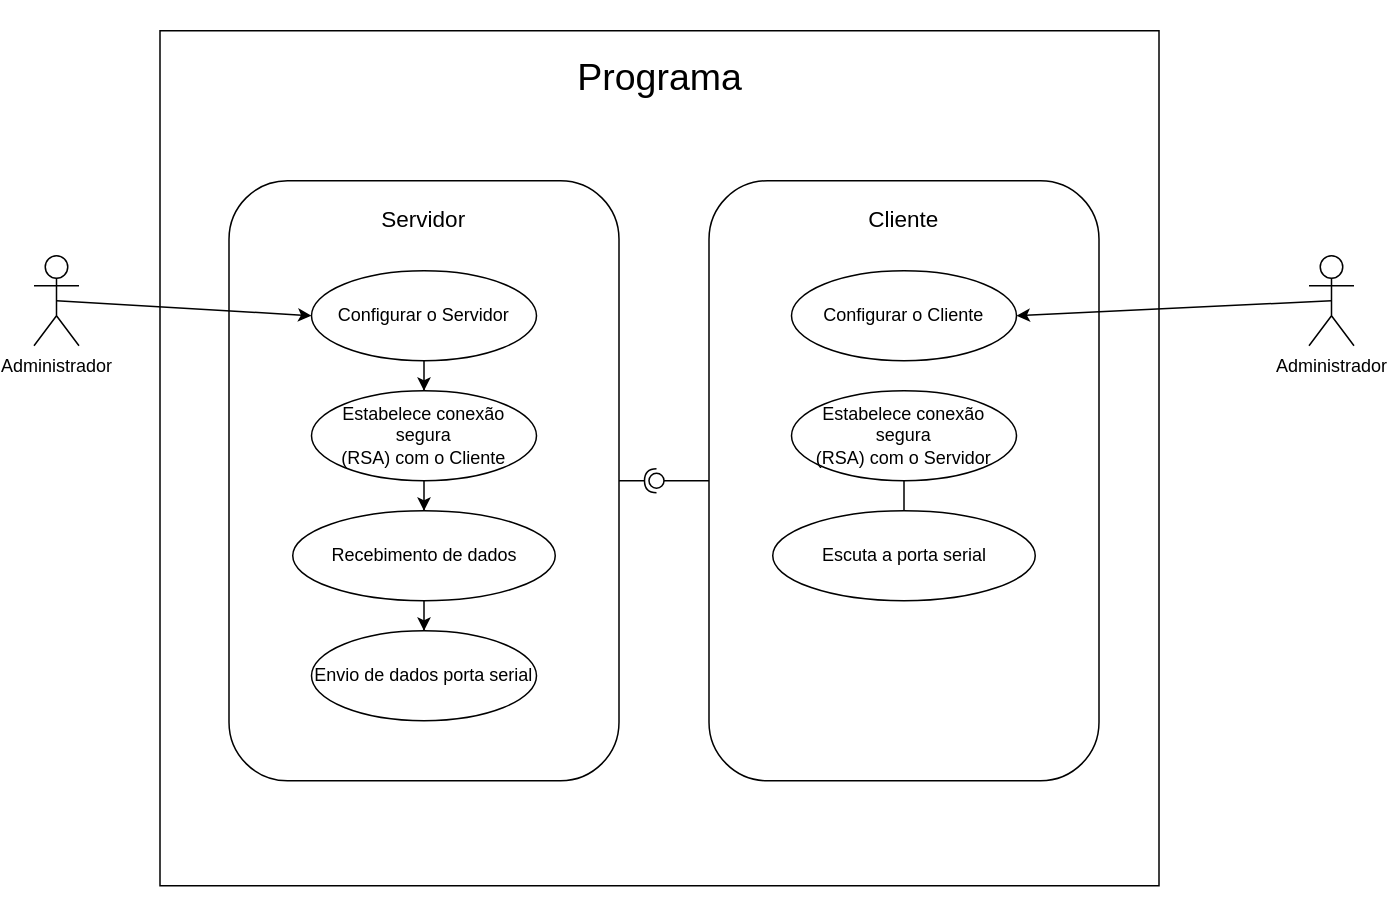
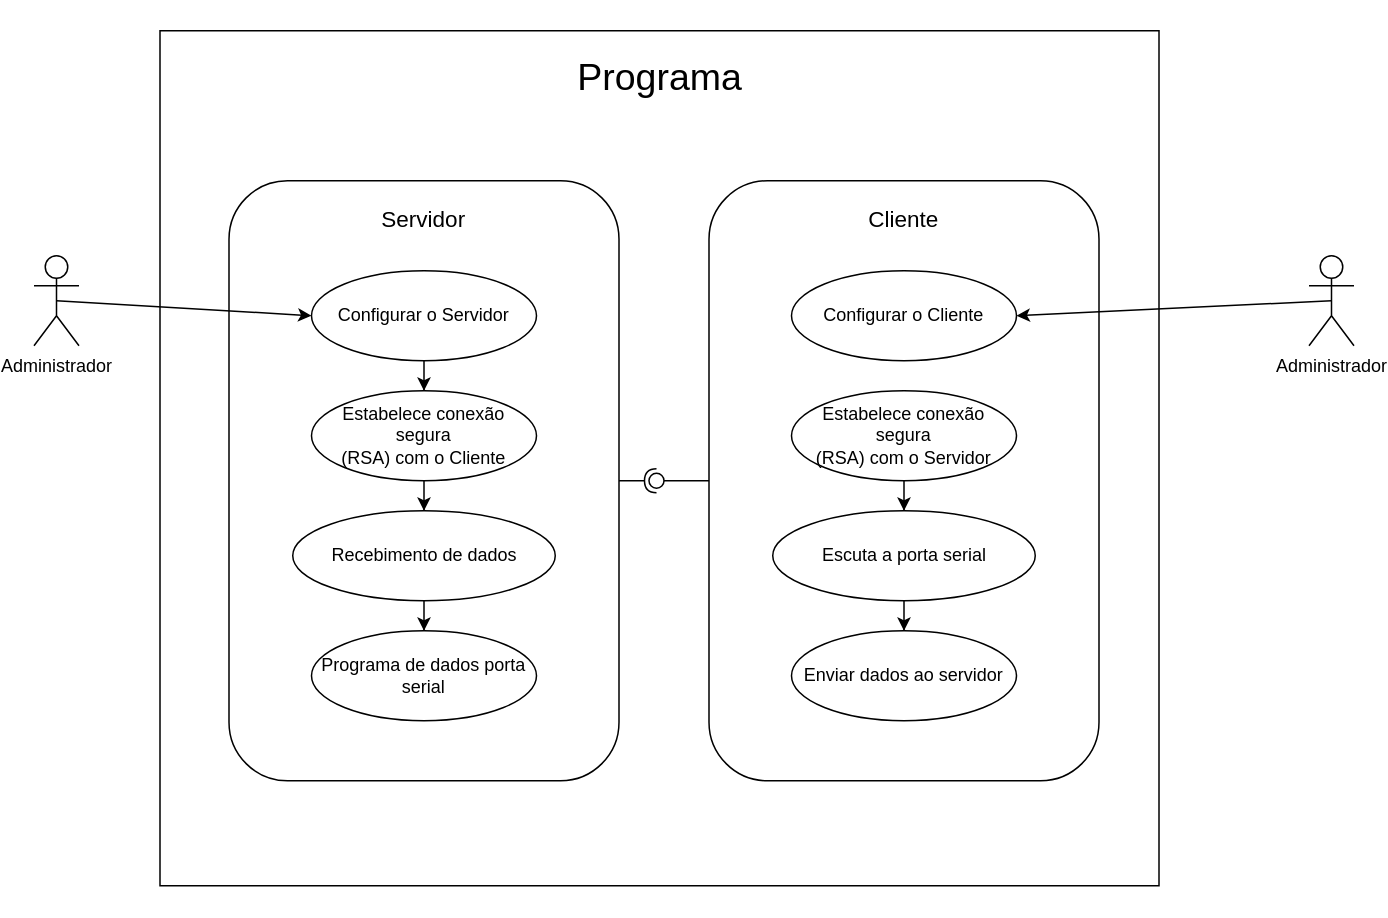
  <mxCell id="0" />
  <mxCell id="1" parent="0" />
  <mxCell id="2" value="" style="rounded=0;whiteSpace=wrap;html=1;" parent="1" vertex="1"><mxGeometry x="104" y="20" width="666" height="570" as="geometry" /></mxCell>
  <mxCell id="3" value="Programa" style="text;html=1;align=center;verticalAlign=middle;resizable=0;points=[];autosize=1;strokeColor=none;fillColor=none;fontSize=25;" parent="1" vertex="1"><mxGeometry x="372" y="30" width="130" height="40" as="geometry" /></mxCell>
  <mxCell id="4" value="" style="rounded=1;whiteSpace=wrap;html=1;" parent="1" vertex="1"><mxGeometry x="150" y="120" width="260" height="400" as="geometry" /></mxCell>
  <mxCell id="5" value="Servidor" style="text;html=1;align=center;verticalAlign=middle;whiteSpace=wrap;rounded=0;fontSize=15;" parent="1" vertex="1"><mxGeometry x="250" y="130" width="60" height="30" as="geometry" /></mxCell>
  <mxCell id="6" value="" style="rounded=1;whiteSpace=wrap;html=1;" parent="1" vertex="1"><mxGeometry x="470" y="120" width="260" height="400" as="geometry" /></mxCell>
  <mxCell id="7" value="Cliente" style="text;html=1;align=center;verticalAlign=middle;whiteSpace=wrap;rounded=0;fontSize=15;" parent="1" vertex="1"><mxGeometry x="570" y="130" width="60" height="30" as="geometry" /></mxCell>
  <mxCell id="8" style="rounded=0;orthogonalLoop=1;jettySize=auto;html=1;exitX=0.5;exitY=0.5;exitDx=0;exitDy=0;exitPerimeter=0;entryX=0;entryY=0.5;entryDx=0;entryDy=0;" parent="1" source="9" target="11" edge="1"><mxGeometry relative="1" as="geometry" /></mxCell>
  <mxCell id="9" value="Administrador" style="shape=umlActor;verticalLabelPosition=bottom;verticalAlign=top;html=1;outlineConnect=0;" parent="1" vertex="1"><mxGeometry x="20" y="170" width="30" height="60" as="geometry" /></mxCell>
  <mxCell id="10" style="edgeStyle=orthogonalEdgeStyle;rounded=0;orthogonalLoop=1;jettySize=auto;html=1;exitX=0.5;exitY=1;exitDx=0;exitDy=0;" parent="1" source="11" target="13" edge="1"><mxGeometry relative="1" as="geometry" /></mxCell>
  <mxCell id="11" value="&lt;div&gt;Configurar o Servidor&lt;/div&gt;" style="ellipse;whiteSpace=wrap;html=1;" parent="1" vertex="1"><mxGeometry x="205" y="180" width="150" height="60" as="geometry" /></mxCell>
  <mxCell id="12" value="" style="edgeStyle=orthogonalEdgeStyle;rounded=0;orthogonalLoop=1;jettySize=auto;html=1;" parent="1" source="13" target="15" edge="1"><mxGeometry relative="1" as="geometry" /></mxCell>
  <mxCell id="13" value="&lt;div&gt;Estabelece conexão segura&lt;/div&gt;&lt;div&gt;(RSA) com o Cliente&lt;/div&gt;" style="ellipse;whiteSpace=wrap;html=1;" parent="1" vertex="1"><mxGeometry x="205" y="260" width="150" height="60" as="geometry" /></mxCell>
  <mxCell id="14" value="" style="edgeStyle=orthogonalEdgeStyle;rounded=0;orthogonalLoop=1;jettySize=auto;html=1;" parent="1" source="15" target="16" edge="1"><mxGeometry relative="1" as="geometry" /></mxCell>
  <mxCell id="15" value="Recebimento de dados" style="ellipse;whiteSpace=wrap;html=1;" parent="1" vertex="1"><mxGeometry x="192.5" y="340" width="175" height="60" as="geometry" /></mxCell>
- <mxCell id="16" value="Envio de dados porta serial" style="ellipse;whiteSpace=wrap;html=1;" parent="1" vertex="1"><mxGeometry x="205" y="420" width="150" height="60" as="geometry" /></mxCell>
+ <mxCell id="16" value="Programa de dados porta serial" style="ellipse;whiteSpace=wrap;html=1;" parent="1" vertex="1"><mxGeometry x="205" y="420" width="150" height="60" as="geometry" /></mxCell>
  <mxCell id="17" value="&lt;div&gt;Configurar o Cliente&lt;/div&gt;" style="ellipse;whiteSpace=wrap;html=1;" vertex="1" parent="1"><mxGeometry x="525" y="180" width="150" height="60" as="geometry" /></mxCell>
- <mxCell id="18" value="" style="edgeStyle=orthogonalEdgeStyle;rounded=0;orthogonalLoop=1;jettySize=auto;html=1;endArrow=none;" edge="1" parent="1" source="19" target="21"><mxGeometry relative="1" as="geometry" /></mxCell>
+ <mxCell id="18" value="" style="edgeStyle=orthogonalEdgeStyle;rounded=0;orthogonalLoop=1;jettySize=auto;html=1;" edge="1" parent="1" source="19" target="21"><mxGeometry relative="1" as="geometry" /></mxCell>
  <mxCell id="19" value="&lt;div&gt;Estabelece conexão segura&lt;/div&gt;&lt;div&gt;(RSA) com o Servidor&lt;/div&gt;" style="ellipse;whiteSpace=wrap;html=1;" vertex="1" parent="1"><mxGeometry x="525" y="260" width="150" height="60" as="geometry" /></mxCell>
+ <mxCell id="20" value="" style="edgeStyle=orthogonalEdgeStyle;rounded=0;orthogonalLoop=1;jettySize=auto;html=1;" edge="1" parent="1" source="21" target="22"><mxGeometry relative="1" as="geometry" /></mxCell>
  <mxCell id="21" value="Escuta a porta serial" style="ellipse;whiteSpace=wrap;html=1;" vertex="1" parent="1"><mxGeometry x="512.5" y="340" width="175" height="60" as="geometry" /></mxCell>
+ <mxCell id="22" value="Enviar dados ao servidor" style="ellipse;whiteSpace=wrap;html=1;" vertex="1" parent="1"><mxGeometry x="525" y="420" width="150" height="60" as="geometry" /></mxCell>
  <mxCell id="23" style="rounded=0;orthogonalLoop=1;jettySize=auto;html=1;exitX=0.5;exitY=0.5;exitDx=0;exitDy=0;exitPerimeter=0;entryX=1;entryY=0.5;entryDx=0;entryDy=0;" edge="1" parent="1" source="24" target="17"><mxGeometry relative="1" as="geometry" /></mxCell>
  <mxCell id="24" value="Administrador" style="shape=umlActor;verticalLabelPosition=bottom;verticalAlign=top;html=1;outlineConnect=0;" vertex="1" parent="1"><mxGeometry x="870" y="170" width="30" height="60" as="geometry" /></mxCell>
  <mxCell id="25" value="" style="rounded=0;orthogonalLoop=1;jettySize=auto;html=1;endArrow=halfCircle;endFill=0;endSize=6;strokeWidth=1;sketch=0;exitX=1;exitY=0.5;exitDx=0;exitDy=0;" edge="1" parent="1" source="28"><mxGeometry relative="1" as="geometry"><mxPoint x="410" y="330" as="sourcePoint" /><mxPoint x="435" y="320" as="targetPoint" /></mxGeometry></mxCell>
  <mxCell id="26" value="" style="rounded=0;orthogonalLoop=1;jettySize=auto;html=1;endArrow=oval;endFill=0;sketch=0;sourcePerimeterSpacing=0;targetPerimeterSpacing=0;endSize=10;exitX=0;exitY=0.5;exitDx=0;exitDy=0;" edge="1" target="28" parent="1" source="6"><mxGeometry relative="1" as="geometry"><mxPoint x="430" y="545" as="sourcePoint" /></mxGeometry></mxCell>
  <mxCell id="27" value="" style="rounded=0;orthogonalLoop=1;jettySize=auto;html=1;endArrow=halfCircle;endFill=0;endSize=6;strokeWidth=1;sketch=0;exitX=1;exitY=0.5;exitDx=0;exitDy=0;" edge="1" parent="1" source="4" target="28"><mxGeometry relative="1" as="geometry"><mxPoint x="410" y="320" as="sourcePoint" /><mxPoint x="435" y="320" as="targetPoint" /></mxGeometry></mxCell>
  <mxCell id="28" value="" style="ellipse;whiteSpace=wrap;html=1;align=center;aspect=fixed;fillColor=none;strokeColor=none;resizable=0;perimeter=centerPerimeter;rotatable=0;allowArrows=0;points=[];outlineConnect=1;" vertex="1" parent="1"><mxGeometry x="430" y="315" width="10" height="10" as="geometry" /></mxCell>
